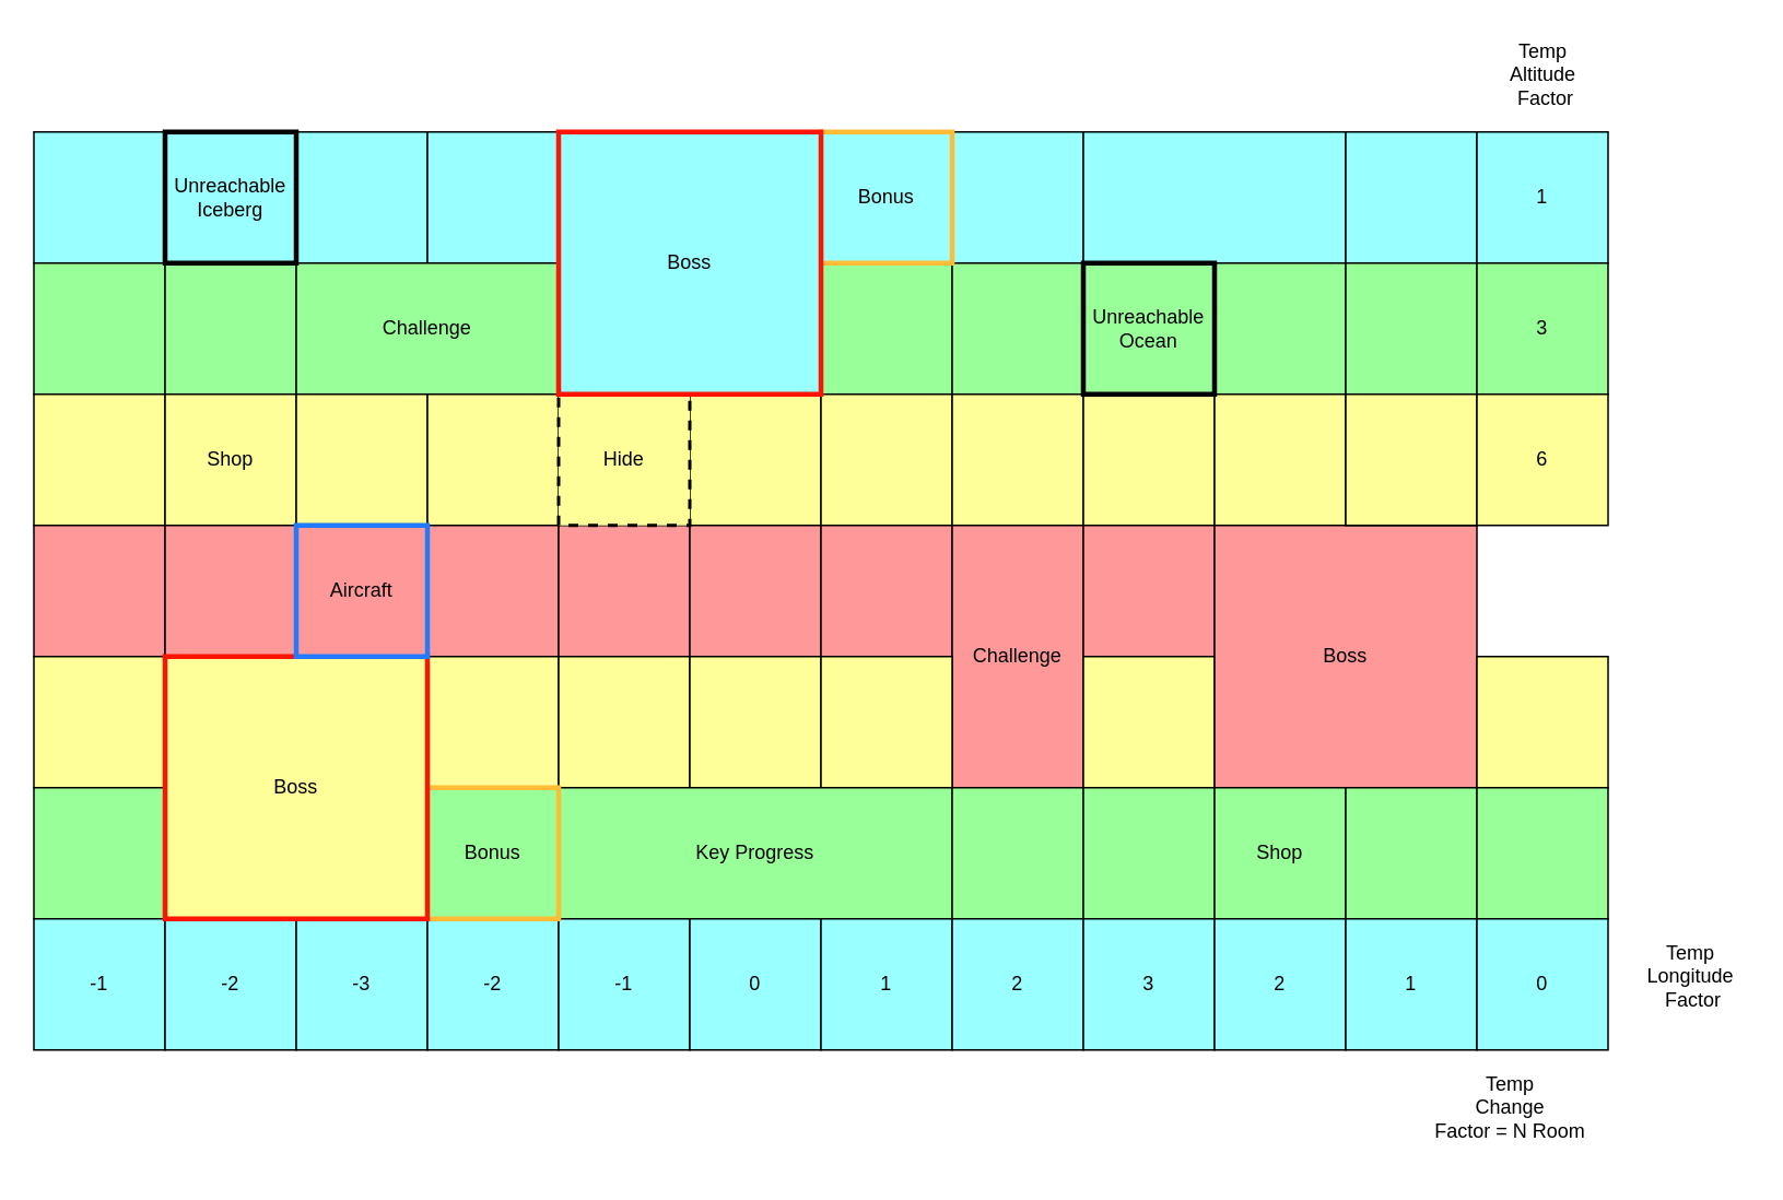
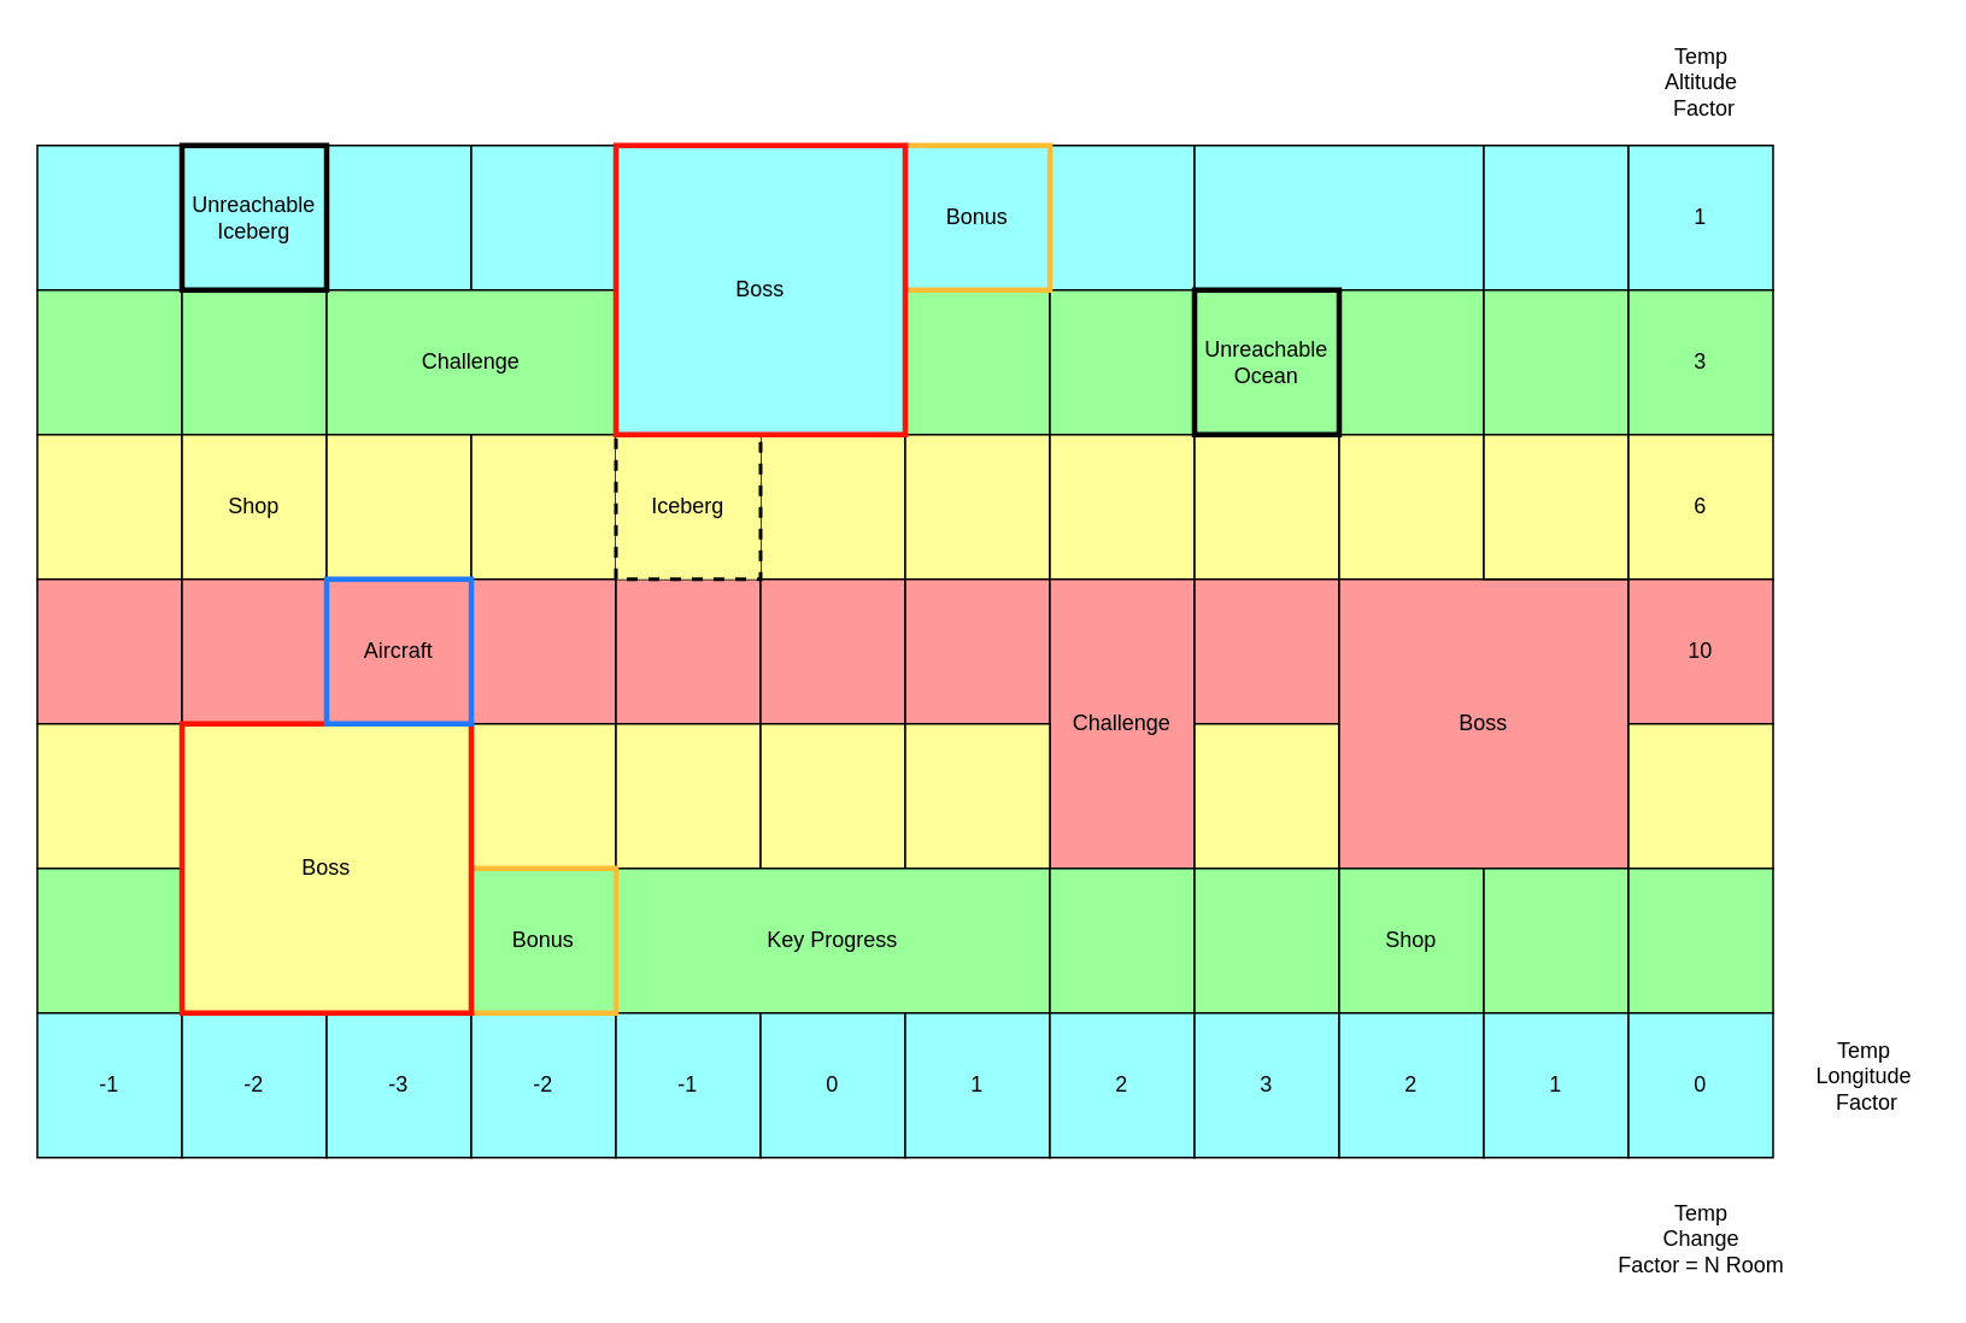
  <mxCell id="0" />
  <mxCell id="1" parent="0" />
  <mxCell id="2" value="" style="rounded=0;whiteSpace=wrap;html=1;fillColor=#99FFFF;" vertex="1" parent="1"><mxGeometry x="20" y="80" width="80" height="80" as="geometry" /></mxCell>
  <mxCell id="3" value="" style="rounded=0;whiteSpace=wrap;html=1;fillColor=#99FFFF;" vertex="1" parent="1"><mxGeometry x="180" y="80" width="80" height="80" as="geometry" /></mxCell>
  <mxCell id="4" value="" style="rounded=0;whiteSpace=wrap;html=1;fillColor=#99FFFF;" vertex="1" parent="1"><mxGeometry x="260" y="80" width="80" height="80" as="geometry" /></mxCell>
  <mxCell id="5" value="" style="rounded=0;whiteSpace=wrap;html=1;fillColor=#99FF99;" vertex="1" parent="1"><mxGeometry x="20" y="160" width="80" height="80" as="geometry" /></mxCell>
  <mxCell id="6" value="" style="rounded=0;whiteSpace=wrap;html=1;fillColor=#99FF99;" vertex="1" parent="1"><mxGeometry x="100" y="160" width="80" height="80" as="geometry" /></mxCell>
  <mxCell id="7" value="Challenge" style="rounded=0;whiteSpace=wrap;html=1;fillColor=#99FF99;" vertex="1" parent="1"><mxGeometry x="180" y="160" width="160" height="80" as="geometry" /></mxCell>
  <mxCell id="8" value="" style="rounded=0;whiteSpace=wrap;html=1;fillColor=#99FF99;" vertex="1" parent="1"><mxGeometry x="500" y="160" width="80" height="80" as="geometry" /></mxCell>
  <mxCell id="9" value="" style="rounded=0;whiteSpace=wrap;html=1;fillColor=#FFFF99;" vertex="1" parent="1"><mxGeometry x="20" y="240" width="80" height="80" as="geometry" /></mxCell>
  <mxCell id="10" value="Shop" style="rounded=0;whiteSpace=wrap;html=1;fillColor=#FFFF99;" vertex="1" parent="1"><mxGeometry x="100" y="240" width="80" height="80" as="geometry" /></mxCell>
  <mxCell id="11" value="" style="rounded=0;whiteSpace=wrap;html=1;fillColor=#FFFF99;" vertex="1" parent="1"><mxGeometry x="180" y="240" width="80" height="80" as="geometry" /></mxCell>
  <mxCell id="12" value="" style="rounded=0;whiteSpace=wrap;html=1;fillColor=#FFFF99;" vertex="1" parent="1"><mxGeometry x="260" y="240" width="80" height="80" as="geometry" /></mxCell>
  <mxCell id="13" value="" style="rounded=0;whiteSpace=wrap;html=1;fillColor=#FFFF99;" vertex="1" parent="1"><mxGeometry x="420" y="240" width="80" height="80" as="geometry" /></mxCell>
  <mxCell id="14" value="" style="rounded=0;whiteSpace=wrap;html=1;fillColor=#FFFF99;" vertex="1" parent="1"><mxGeometry x="500" y="240" width="80" height="80" as="geometry" /></mxCell>
  <mxCell id="15" value="" style="rounded=0;whiteSpace=wrap;html=1;fillColor=#FF9999;" vertex="1" parent="1"><mxGeometry x="20" y="320" width="80" height="80" as="geometry" /></mxCell>
  <mxCell id="16" value="" style="rounded=0;whiteSpace=wrap;html=1;fillColor=#FF9999;" vertex="1" parent="1"><mxGeometry x="100" y="320" width="80" height="80" as="geometry" /></mxCell>
  <mxCell id="17" value="" style="rounded=0;whiteSpace=wrap;html=1;fillColor=#FF9999;" vertex="1" parent="1"><mxGeometry x="260" y="320" width="80" height="80" as="geometry" /></mxCell>
  <mxCell id="18" value="" style="rounded=0;whiteSpace=wrap;html=1;fillColor=#FF9999;" vertex="1" parent="1"><mxGeometry x="340" y="320" width="80" height="80" as="geometry" /></mxCell>
  <mxCell id="19" value="" style="rounded=0;whiteSpace=wrap;html=1;fillColor=#FF9999;" vertex="1" parent="1"><mxGeometry x="420" y="320" width="80" height="80" as="geometry" /></mxCell>
  <mxCell id="20" value="" style="rounded=0;whiteSpace=wrap;html=1;fillColor=#FF9999;" vertex="1" parent="1"><mxGeometry x="500" y="320" width="80" height="80" as="geometry" /></mxCell>
  <mxCell id="21" value="" style="rounded=0;whiteSpace=wrap;html=1;fillColor=#99FFFF;" vertex="1" parent="1"><mxGeometry x="580" y="80" width="80" height="80" as="geometry" /></mxCell>
  <mxCell id="22" value="" style="rounded=0;whiteSpace=wrap;html=1;fillColor=#99FF99;" vertex="1" parent="1"><mxGeometry x="580" y="160" width="80" height="80" as="geometry" /></mxCell>
  <mxCell id="23" value="" style="rounded=0;whiteSpace=wrap;html=1;fillColor=#FFFF99;" vertex="1" parent="1"><mxGeometry x="580" y="240" width="80" height="80" as="geometry" /></mxCell>
  <mxCell id="24" value="Challenge" style="rounded=0;whiteSpace=wrap;html=1;fillColor=#FF9999;" vertex="1" parent="1"><mxGeometry x="580" y="320" width="80" height="160" as="geometry" /></mxCell>
  <mxCell id="25" value="" style="rounded=0;whiteSpace=wrap;html=1;fillColor=#FFFF99;" vertex="1" parent="1"><mxGeometry x="660" y="240" width="80" height="80" as="geometry" /></mxCell>
  <mxCell id="26" value="" style="rounded=0;whiteSpace=wrap;html=1;fillColor=#FF9999;" vertex="1" parent="1"><mxGeometry x="660" y="320" width="80" height="80" as="geometry" /></mxCell>
  <mxCell id="27" value="" style="rounded=0;whiteSpace=wrap;html=1;fillColor=#FFFF99;" vertex="1" parent="1"><mxGeometry x="20" y="400" width="80" height="80" as="geometry" /></mxCell>
  <mxCell id="28" value="" style="rounded=0;whiteSpace=wrap;html=1;fillColor=#FFFF99;" vertex="1" parent="1"><mxGeometry x="260" y="400" width="80" height="80" as="geometry" /></mxCell>
  <mxCell id="29" value="" style="rounded=0;whiteSpace=wrap;html=1;fillColor=#FFFF99;" vertex="1" parent="1"><mxGeometry x="340" y="400" width="80" height="80" as="geometry" /></mxCell>
  <mxCell id="30" value="" style="rounded=0;whiteSpace=wrap;html=1;fillColor=#FFFF99;" vertex="1" parent="1"><mxGeometry x="420" y="400" width="80" height="80" as="geometry" /></mxCell>
  <mxCell id="31" value="" style="rounded=0;whiteSpace=wrap;html=1;fillColor=#FFFF99;" vertex="1" parent="1"><mxGeometry x="500" y="400" width="80" height="80" as="geometry" /></mxCell>
  <mxCell id="32" value="" style="rounded=0;whiteSpace=wrap;html=1;fillColor=#99FF99;" vertex="1" parent="1"><mxGeometry x="20" y="480" width="80" height="80" as="geometry" /></mxCell>
  <mxCell id="33" value="Key Progress" style="rounded=0;whiteSpace=wrap;html=1;fillColor=#99FF99;" vertex="1" parent="1"><mxGeometry x="340" y="480" width="240" height="80" as="geometry" /></mxCell>
  <mxCell id="34" value="" style="rounded=0;whiteSpace=wrap;html=1;fillColor=#99FF99;" vertex="1" parent="1"><mxGeometry x="580" y="480" width="80" height="80" as="geometry" /></mxCell>
  <mxCell id="35" value="" style="rounded=0;whiteSpace=wrap;html=1;fillColor=#FFFF99;" vertex="1" parent="1"><mxGeometry x="660" y="400" width="80" height="80" as="geometry" /></mxCell>
  <mxCell id="36" value="" style="rounded=0;whiteSpace=wrap;html=1;fillColor=#99FF99;" vertex="1" parent="1"><mxGeometry x="660" y="480" width="80" height="80" as="geometry" /></mxCell>
  <mxCell id="37" value="" style="rounded=0;whiteSpace=wrap;html=1;fillColor=#99FFFF;" vertex="1" parent="1"><mxGeometry x="660" y="80" width="160" height="80" as="geometry" /></mxCell>
  <mxCell id="38" value="" style="rounded=0;whiteSpace=wrap;html=1;fillColor=#99FF99;" vertex="1" parent="1"><mxGeometry x="740" y="160" width="80" height="80" as="geometry" /></mxCell>
  <mxCell id="39" value="" style="rounded=0;whiteSpace=wrap;html=1;fillColor=#FFFF99;" vertex="1" parent="1"><mxGeometry x="740" y="240" width="80" height="80" as="geometry" /></mxCell>
  <mxCell id="40" value="Boss" style="rounded=0;whiteSpace=wrap;html=1;fillColor=#FF9999;" vertex="1" parent="1"><mxGeometry x="740" y="320" width="160" height="160" as="geometry" /></mxCell>
  <mxCell id="41" value="Shop" style="rounded=0;whiteSpace=wrap;html=1;fillColor=#99FF99;" vertex="1" parent="1"><mxGeometry x="740" y="480" width="80" height="80" as="geometry" /></mxCell>
  <mxCell id="42" value="" style="rounded=0;whiteSpace=wrap;html=1;fillColor=#99FFFF;" vertex="1" parent="1"><mxGeometry x="820" y="80" width="80" height="80" as="geometry" /></mxCell>
  <mxCell id="43" value="" style="rounded=0;whiteSpace=wrap;html=1;fillColor=#99FF99;" vertex="1" parent="1"><mxGeometry x="820" y="160" width="80" height="80" as="geometry" /></mxCell>
  <mxCell id="44" value="" style="rounded=0;whiteSpace=wrap;html=1;fillColor=#FFFF99;" vertex="1" parent="1"><mxGeometry x="820" y="240" width="80" height="80" as="geometry" /></mxCell>
  <mxCell id="45" value="" style="rounded=0;whiteSpace=wrap;html=1;fillColor=#99FF99;" vertex="1" parent="1"><mxGeometry x="820" y="480" width="80" height="80" as="geometry" /></mxCell>
  <mxCell id="46" value="1" style="rounded=0;whiteSpace=wrap;html=1;fillColor=#99FFFF;" vertex="1" parent="1"><mxGeometry x="900" y="80" width="80" height="80" as="geometry" /></mxCell>
  <mxCell id="47" value="3" style="rounded=0;whiteSpace=wrap;html=1;fillColor=#99FF99;" vertex="1" parent="1"><mxGeometry x="900" y="160" width="80" height="80" as="geometry" /></mxCell>
  <mxCell id="48" value="6" style="rounded=0;whiteSpace=wrap;html=1;fillColor=#FFFF99;" vertex="1" parent="1"><mxGeometry x="900" y="240" width="80" height="80" as="geometry" /></mxCell>
+ <mxCell id="49" value="10" style="rounded=0;whiteSpace=wrap;html=1;fillColor=#FF9999;" vertex="1" parent="1"><mxGeometry x="900" y="320" width="80" height="80" as="geometry" /></mxCell>
  <mxCell id="50" value="" style="rounded=0;whiteSpace=wrap;html=1;fillColor=#FFFF99;" vertex="1" parent="1"><mxGeometry x="900" y="400" width="80" height="80" as="geometry" /></mxCell>
  <mxCell id="51" value="" style="rounded=0;whiteSpace=wrap;html=1;fillColor=#99FF99;" vertex="1" parent="1"><mxGeometry x="900" y="480" width="80" height="80" as="geometry" /></mxCell>
  <mxCell id="52" value="-1" style="rounded=0;whiteSpace=wrap;html=1;fillColor=#99FFFF;" vertex="1" parent="1"><mxGeometry x="20" y="560" width="80" height="80" as="geometry" /></mxCell>
  <mxCell id="53" value="-2" style="rounded=0;whiteSpace=wrap;html=1;fillColor=#99FFFF;" vertex="1" parent="1"><mxGeometry x="100" y="560" width="80" height="80" as="geometry" /></mxCell>
  <mxCell id="54" value="-3" style="rounded=0;whiteSpace=wrap;html=1;fillColor=#99FFFF;" vertex="1" parent="1"><mxGeometry x="180" y="560" width="80" height="80" as="geometry" /></mxCell>
  <mxCell id="55" value="-2" style="rounded=0;whiteSpace=wrap;html=1;fillColor=#99FFFF;" vertex="1" parent="1"><mxGeometry x="260" y="560" width="80" height="80" as="geometry" /></mxCell>
  <mxCell id="56" value="-1" style="rounded=0;whiteSpace=wrap;html=1;fillColor=#99FFFF;" vertex="1" parent="1"><mxGeometry x="340" y="560" width="80" height="80" as="geometry" /></mxCell>
  <mxCell id="57" value="0" style="rounded=0;whiteSpace=wrap;html=1;fillColor=#99FFFF;" vertex="1" parent="1"><mxGeometry x="420" y="560" width="80" height="80" as="geometry" /></mxCell>
  <mxCell id="58" value="1" style="rounded=0;whiteSpace=wrap;html=1;fillColor=#99FFFF;" vertex="1" parent="1"><mxGeometry x="500" y="560" width="80" height="80" as="geometry" /></mxCell>
  <mxCell id="59" value="2" style="rounded=0;whiteSpace=wrap;html=1;fillColor=#99FFFF;" vertex="1" parent="1"><mxGeometry x="580" y="560" width="80" height="80" as="geometry" /></mxCell>
  <mxCell id="60" value="3" style="rounded=0;whiteSpace=wrap;html=1;fillColor=#99FFFF;" vertex="1" parent="1"><mxGeometry x="660" y="560" width="80" height="80" as="geometry" /></mxCell>
  <mxCell id="61" value="2" style="rounded=0;whiteSpace=wrap;html=1;fillColor=#99FFFF;" vertex="1" parent="1"><mxGeometry x="740" y="560" width="80" height="80" as="geometry" /></mxCell>
  <mxCell id="62" value="1" style="rounded=0;whiteSpace=wrap;html=1;fillColor=#99FFFF;" vertex="1" parent="1"><mxGeometry x="820" y="560" width="80" height="80" as="geometry" /></mxCell>
  <mxCell id="63" value="0" style="rounded=0;whiteSpace=wrap;html=1;fillColor=#99FFFF;" vertex="1" parent="1"><mxGeometry x="900" y="560" width="80" height="80" as="geometry" /></mxCell>
  <mxCell id="64" value="Temp&lt;br&gt;Altitude&lt;br&gt;&amp;nbsp;Factor" style="text;html=1;align=center;verticalAlign=middle;resizable=0;points=[];autosize=1;strokeColor=none;" vertex="1" parent="1"><mxGeometry x="910" y="20" width="60" height="50" as="geometry" /></mxCell>
  <mxCell id="65" value="Temp&lt;br&gt;Longitude&lt;br&gt;&amp;nbsp;Factor" style="text;html=1;align=center;verticalAlign=middle;resizable=0;points=[];autosize=1;strokeColor=none;" vertex="1" parent="1"><mxGeometry x="995" y="570" width="70" height="50" as="geometry" /></mxCell>
- <mxCell id="66" value="Temp&lt;br&gt;Change&lt;br&gt;Factor = N Room" style="text;html=1;align=center;verticalAlign=middle;resizable=0;points=[];autosize=1;strokeColor=none;" vertex="1" parent="1"><mxGeometry x="865" y="650" width="110" height="50" as="geometry" /></mxCell>
+ <mxCell id="66" value="Temp&lt;br&gt;Change&lt;br&gt;Factor = N Room" style="text;html=1;align=center;verticalAlign=middle;resizable=0;points=[];autosize=1;strokeColor=none;" vertex="1" parent="1"><mxGeometry x="885" y="660" width="110" height="50" as="geometry" /></mxCell>
  <mxCell id="67" value="Unreachable&lt;br&gt;Ocean" style="rounded=0;whiteSpace=wrap;html=1;fillColor=#99FF99;strokeWidth=3;" vertex="1" parent="1"><mxGeometry x="660" y="160" width="80" height="80" as="geometry" /></mxCell>
  <mxCell id="68" value="Unreachable&lt;br&gt;Iceberg" style="rounded=0;whiteSpace=wrap;html=1;fillColor=#99FFFF;strokeWidth=3;" vertex="1" parent="1"><mxGeometry x="100" y="80" width="80" height="80" as="geometry" /></mxCell>
- <mxCell id="69" value="Hide" style="rounded=0;whiteSpace=wrap;html=1;fillColor=#FFFF99;dashed=1;strokeWidth=2;" vertex="1" parent="1"><mxGeometry x="340" y="240" width="80" height="80" as="geometry" /></mxCell>
+ <mxCell id="69" value="Iceberg" style="rounded=0;whiteSpace=wrap;html=1;fillColor=#FFFF99;dashed=1;strokeWidth=2;" vertex="1" parent="1"><mxGeometry x="340" y="240" width="80" height="80" as="geometry" /></mxCell>
  <mxCell id="70" value="Bonus" style="rounded=0;whiteSpace=wrap;html=1;fillColor=#99FF99;strokeColor=#FFBC36;strokeWidth=3;" vertex="1" parent="1"><mxGeometry x="260" y="480" width="80" height="80" as="geometry" /></mxCell>
  <mxCell id="71" value="Bonus" style="rounded=0;whiteSpace=wrap;html=1;fillColor=#99FFFF;strokeColor=#FFBC36;strokeWidth=3;" vertex="1" parent="1"><mxGeometry x="500" y="80" width="80" height="80" as="geometry" /></mxCell>
  <mxCell id="72" value="Boss" style="rounded=0;whiteSpace=wrap;html=1;fillColor=#99FFFF;strokeColor=#FF1303;strokeWidth=3;" vertex="1" parent="1"><mxGeometry x="340" y="80" width="160" height="160" as="geometry" /></mxCell>
  <mxCell id="73" value="Boss" style="rounded=0;whiteSpace=wrap;html=1;fillColor=#FFFF99;strokeColor=#FF1303;strokeWidth=3;" vertex="1" parent="1"><mxGeometry x="100" y="400" width="160" height="160" as="geometry" /></mxCell>
  <mxCell id="74" value="Aircraft" style="rounded=0;whiteSpace=wrap;html=1;fillColor=#FF9999;perimeterSpacing=0;strokeColor=#217AFF;strokeWidth=3;" vertex="1" parent="1"><mxGeometry x="180" y="320" width="80" height="80" as="geometry" /></mxCell>
